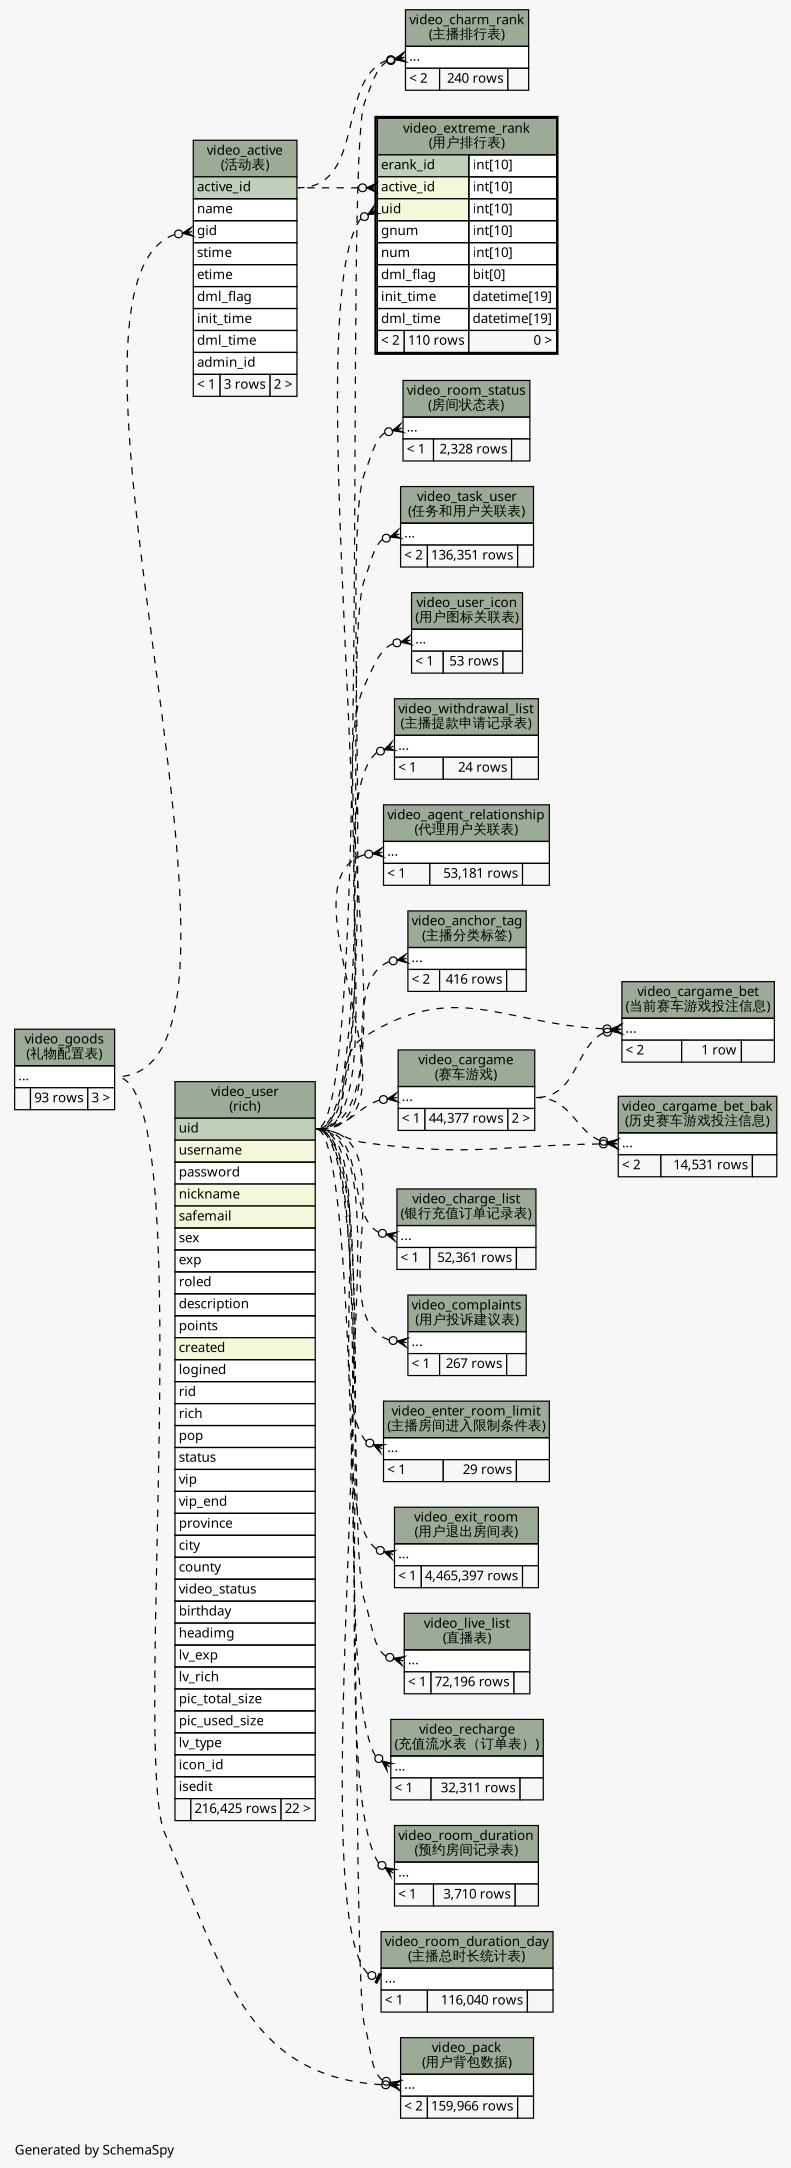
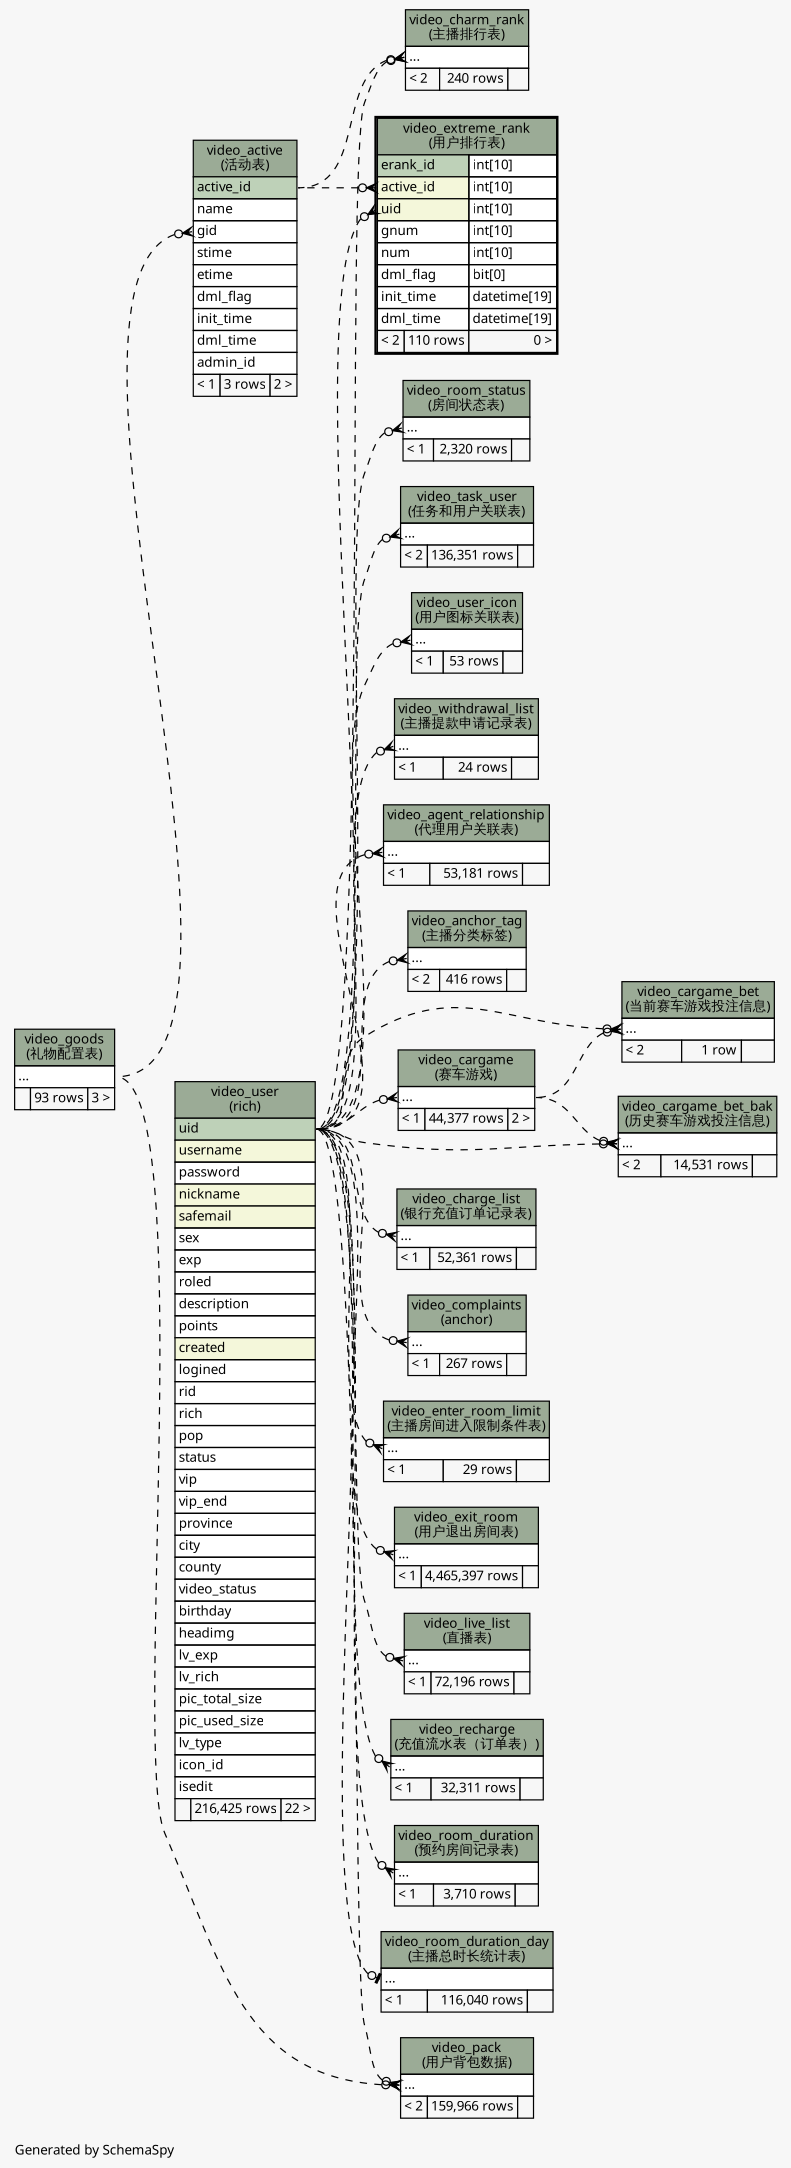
  digraph {
    bgcolor="#f7f7f7"
    fontname="Microsoft YaHei"
    fontsize=11
    label="\nGenerated by SchemaSpy"
    labeljust=l
    nodesep=0.18
    rankdir=RL
    ranksep=0.46
    node [fontname="Microsoft YaHei" fontsize=11 shape=plaintext]
    edge [arrowhead=none arrowsize=0.8 arrowtail=crowodot dir=back headport="uid:e" style=dashed tailport="elipses:w"]
    n1 [label=<     <TABLE BORDER="0" CELLBORDER="1" CELLSPACING="0" BGCOLOR="#ffffff">       <TR><TD COLSPAN="3" BGCOLOR="#9bab96" ALIGN="CENTER">video_active<br/>(活动表)</TD></TR>       <TR><TD PORT="active_id" COLSPAN="3" BGCOLOR="#bed1b8" ALIGN="LEFT">active_id</TD></TR>       <TR><TD PORT="name" COLSPAN="3" ALIGN="LEFT">name</TD></TR>       <TR><TD PORT="gid" COLSPAN="3" ALIGN="LEFT">gid</TD></TR>       <TR><TD PORT="stime" COLSPAN="3" ALIGN="LEFT">stime</TD></TR>       <TR><TD PORT="etime" COLSPAN="3" ALIGN="LEFT">etime</TD></TR>       <TR><TD PORT="dml_flag" COLSPAN="3" ALIGN="LEFT">dml_flag</TD></TR>       <TR><TD PORT="init_time" COLSPAN="3" ALIGN="LEFT">init_time</TD></TR>       <TR><TD PORT="dml_time" COLSPAN="3" ALIGN="LEFT">dml_time</TD></TR>       <TR><TD PORT="admin_id" COLSPAN="3" ALIGN="LEFT">admin_id</TD></TR>       <TR><TD ALIGN="LEFT" BGCOLOR="#f7f7f7">&lt; 1</TD><TD ALIGN="RIGHT" BGCOLOR="#f7f7f7">3 rows</TD><TD ALIGN="RIGHT" BGCOLOR="#f7f7f7">2 &gt;</TD></TR>     </TABLE>>]
    n2 [label=<     <TABLE BORDER="0" CELLBORDER="1" CELLSPACING="0" BGCOLOR="#ffffff">       <TR><TD COLSPAN="3" BGCOLOR="#9bab96" ALIGN="CENTER">video_goods<br/>(礼物配置表)</TD></TR>       <TR><TD PORT="elipses" COLSPAN="3" ALIGN="LEFT">...</TD></TR>       <TR><TD ALIGN="LEFT" BGCOLOR="#f7f7f7">  </TD><TD ALIGN="RIGHT" BGCOLOR="#f7f7f7">93 rows</TD><TD ALIGN="RIGHT" BGCOLOR="#f7f7f7">3 &gt;</TD></TR>     </TABLE>>]
    n3 [label=<     <TABLE BORDER="0" CELLBORDER="1" CELLSPACING="0" BGCOLOR="#ffffff">       <TR><TD COLSPAN="3" BGCOLOR="#9bab96" ALIGN="CENTER">video_agent_relationship<br/>(代理用户关联表)</TD></TR>       <TR><TD PORT="elipses" COLSPAN="3" ALIGN="LEFT">...</TD></TR>       <TR><TD ALIGN="LEFT" BGCOLOR="#f7f7f7">&lt; 1</TD><TD ALIGN="RIGHT" BGCOLOR="#f7f7f7">53,181 rows</TD><TD ALIGN="RIGHT" BGCOLOR="#f7f7f7">  </TD></TR>     </TABLE>>]
    n4 [label=<     <TABLE BORDER="0" CELLBORDER="1" CELLSPACING="0" BGCOLOR="#ffffff">       <TR><TD COLSPAN="3" BGCOLOR="#9bab96" ALIGN="CENTER">video_user<br/>(rich)</TD></TR>       <TR><TD PORT="uid" COLSPAN="3" BGCOLOR="#bed1b8" ALIGN="LEFT">uid</TD></TR>       <TR><TD PORT="username" COLSPAN="3" BGCOLOR="#f4f7da" ALIGN="LEFT">username</TD></TR>       <TR><TD PORT="password" COLSPAN="3" ALIGN="LEFT">password</TD></TR>       <TR><TD PORT="nickname" COLSPAN="3" BGCOLOR="#f4f7da" ALIGN="LEFT">nickname</TD></TR>       <TR><TD PORT="safemail" COLSPAN="3" BGCOLOR="#f4f7da" ALIGN="LEFT">safemail</TD></TR>       <TR><TD PORT="sex" COLSPAN="3" ALIGN="LEFT">sex</TD></TR>       <TR><TD PORT="exp" COLSPAN="3" ALIGN="LEFT">exp</TD></TR>       <TR><TD PORT="roled" COLSPAN="3" ALIGN="LEFT">roled</TD></TR>       <TR><TD PORT="description" COLSPAN="3" ALIGN="LEFT">description</TD></TR>       <TR><TD PORT="points" COLSPAN="3" ALIGN="LEFT">points</TD></TR>       <TR><TD PORT="created" COLSPAN="3" BGCOLOR="#f4f7da" ALIGN="LEFT">created</TD></TR>       <TR><TD PORT="logined" COLSPAN="3" ALIGN="LEFT">logined</TD></TR>       <TR><TD PORT="rid" COLSPAN="3" ALIGN="LEFT">rid</TD></TR>       <TR><TD PORT="rich" COLSPAN="3" ALIGN="LEFT">rich</TD></TR>       <TR><TD PORT="pop" COLSPAN="3" ALIGN="LEFT">pop</TD></TR>       <TR><TD PORT="status" COLSPAN="3" ALIGN="LEFT">status</TD></TR>       <TR><TD PORT="vip" COLSPAN="3" ALIGN="LEFT">vip</TD></TR>       <TR><TD PORT="vip_end" COLSPAN="3" ALIGN="LEFT">vip_end</TD></TR>       <TR><TD PORT="province" COLSPAN="3" ALIGN="LEFT">province</TD></TR>       <TR><TD PORT="city" COLSPAN="3" ALIGN="LEFT">city</TD></TR>       <TR><TD PORT="county" COLSPAN="3" ALIGN="LEFT">county</TD></TR>       <TR><TD PORT="video_status" COLSPAN="3" ALIGN="LEFT">video_status</TD></TR>       <TR><TD PORT="birthday" COLSPAN="3" ALIGN="LEFT">birthday</TD></TR>       <TR><TD PORT="headimg" COLSPAN="3" ALIGN="LEFT">headimg</TD></TR>       <TR><TD PORT="lv_exp" COLSPAN="3" ALIGN="LEFT">lv_exp</TD></TR>       <TR><TD PORT="lv_rich" COLSPAN="3" ALIGN="LEFT">lv_rich</TD></TR>       <TR><TD PORT="pic_total_size" COLSPAN="3" ALIGN="LEFT">pic_total_size</TD></TR>       <TR><TD PORT="pic_used_size" COLSPAN="3" ALIGN="LEFT">pic_used_size</TD></TR>       <TR><TD PORT="lv_type" COLSPAN="3" ALIGN="LEFT">lv_type</TD></TR>       <TR><TD PORT="icon_id" COLSPAN="3" ALIGN="LEFT">icon_id</TD></TR>       <TR><TD PORT="isedit" COLSPAN="3" ALIGN="LEFT">isedit</TD></TR>       <TR><TD ALIGN="LEFT" BGCOLOR="#f7f7f7">  </TD><TD ALIGN="RIGHT" BGCOLOR="#f7f7f7">216,425 rows</TD><TD ALIGN="RIGHT" BGCOLOR="#f7f7f7">22 &gt;</TD></TR>     </TABLE>>]
    n5 [label=<     <TABLE BORDER="0" CELLBORDER="1" CELLSPACING="0" BGCOLOR="#ffffff">       <TR><TD COLSPAN="3" BGCOLOR="#9bab96" ALIGN="CENTER">video_anchor_tag<br/>(主播分类标签)</TD></TR>       <TR><TD PORT="elipses" COLSPAN="3" ALIGN="LEFT">...</TD></TR>       <TR><TD ALIGN="LEFT" BGCOLOR="#f7f7f7">&lt; 2</TD><TD ALIGN="RIGHT" BGCOLOR="#f7f7f7">416 rows</TD><TD ALIGN="RIGHT" BGCOLOR="#f7f7f7">  </TD></TR>     </TABLE>>]
    n6 [label=<     <TABLE BORDER="0" CELLBORDER="1" CELLSPACING="0" BGCOLOR="#ffffff">       <TR><TD COLSPAN="3" BGCOLOR="#9bab96" ALIGN="CENTER">video_cargame<br/>(赛车游戏)</TD></TR>       <TR><TD PORT="elipses" COLSPAN="3" ALIGN="LEFT">...</TD></TR>       <TR><TD ALIGN="LEFT" BGCOLOR="#f7f7f7">&lt; 1</TD><TD ALIGN="RIGHT" BGCOLOR="#f7f7f7">44,377 rows</TD><TD ALIGN="RIGHT" BGCOLOR="#f7f7f7">2 &gt;</TD></TR>     </TABLE>>]
    n7 [label=<     <TABLE BORDER="0" CELLBORDER="1" CELLSPACING="0" BGCOLOR="#ffffff">       <TR><TD COLSPAN="3" BGCOLOR="#9bab96" ALIGN="CENTER">video_cargame_bet<br/>(当前赛车游戏投注信息)</TD></TR>       <TR><TD PORT="elipses" COLSPAN="3" ALIGN="LEFT">...</TD></TR>       <TR><TD ALIGN="LEFT" BGCOLOR="#f7f7f7">&lt; 2</TD><TD ALIGN="RIGHT" BGCOLOR="#f7f7f7">1 row</TD><TD ALIGN="RIGHT" BGCOLOR="#f7f7f7">  </TD></TR>     </TABLE>>]
    n8 [label=<     <TABLE BORDER="0" CELLBORDER="1" CELLSPACING="0" BGCOLOR="#ffffff">       <TR><TD COLSPAN="3" BGCOLOR="#9bab96" ALIGN="CENTER">video_cargame_bet_bak<br/>(历史赛车游戏投注信息)</TD></TR>       <TR><TD PORT="elipses" COLSPAN="3" ALIGN="LEFT">...</TD></TR>       <TR><TD ALIGN="LEFT" BGCOLOR="#f7f7f7">&lt; 2</TD><TD ALIGN="RIGHT" BGCOLOR="#f7f7f7">14,531 rows</TD><TD ALIGN="RIGHT" BGCOLOR="#f7f7f7">  </TD></TR>     </TABLE>>]
    n9 [label=<     <TABLE BORDER="0" CELLBORDER="1" CELLSPACING="0" BGCOLOR="#ffffff">       <TR><TD COLSPAN="3" BGCOLOR="#9bab96" ALIGN="CENTER">video_charge_list<br/>(银行充值订单记录表)</TD></TR>       <TR><TD PORT="elipses" COLSPAN="3" ALIGN="LEFT">...</TD></TR>       <TR><TD ALIGN="LEFT" BGCOLOR="#f7f7f7">&lt; 1</TD><TD ALIGN="RIGHT" BGCOLOR="#f7f7f7">52,361 rows</TD><TD ALIGN="RIGHT" BGCOLOR="#f7f7f7">  </TD></TR>     </TABLE>>]
    n10 [label=<     <TABLE BORDER="0" CELLBORDER="1" CELLSPACING="0" BGCOLOR="#ffffff">       <TR><TD COLSPAN="3" BGCOLOR="#9bab96" ALIGN="CENTER">video_charm_rank<br/>(主播排行表)</TD></TR>       <TR><TD PORT="elipses" COLSPAN="3" ALIGN="LEFT">...</TD></TR>       <TR><TD ALIGN="LEFT" BGCOLOR="#f7f7f7">&lt; 2</TD><TD ALIGN="RIGHT" BGCOLOR="#f7f7f7">240 rows</TD><TD ALIGN="RIGHT" BGCOLOR="#f7f7f7">  </TD></TR>     </TABLE>>]
-   n11 [label=<     <TABLE BORDER="0" CELLBORDER="1" CELLSPACING="0" BGCOLOR="#ffffff">       <TR><TD COLSPAN="3" BGCOLOR="#9bab96" ALIGN="CENTER">video_complaints<br/>(用户投诉建议表)</TD></TR>       <TR><TD PORT="elipses" COLSPAN="3" ALIGN="LEFT">...</TD></TR>       <TR><TD ALIGN="LEFT" BGCOLOR="#f7f7f7">&lt; 1</TD><TD ALIGN="RIGHT" BGCOLOR="#f7f7f7">267 rows</TD><TD ALIGN="RIGHT" BGCOLOR="#f7f7f7">  </TD></TR>     </TABLE>>]
+   n11 [label=<     <TABLE BORDER="0" CELLBORDER="1" CELLSPACING="0" BGCOLOR="#ffffff">       <TR><TD COLSPAN="3" BGCOLOR="#9bab96" ALIGN="CENTER">video_complaints<br/>(anchor)</TD></TR>       <TR><TD PORT="elipses" COLSPAN="3" ALIGN="LEFT">...</TD></TR>       <TR><TD ALIGN="LEFT" BGCOLOR="#f7f7f7">&lt; 1</TD><TD ALIGN="RIGHT" BGCOLOR="#f7f7f7">267 rows</TD><TD ALIGN="RIGHT" BGCOLOR="#f7f7f7">  </TD></TR>     </TABLE>>]
    n12 [label=<     <TABLE BORDER="0" CELLBORDER="1" CELLSPACING="0" BGCOLOR="#ffffff">       <TR><TD COLSPAN="3" BGCOLOR="#9bab96" ALIGN="CENTER">video_enter_room_limit<br/>(主播房间进入限制条件表)</TD></TR>       <TR><TD PORT="elipses" COLSPAN="3" ALIGN="LEFT">...</TD></TR>       <TR><TD ALIGN="LEFT" BGCOLOR="#f7f7f7">&lt; 1</TD><TD ALIGN="RIGHT" BGCOLOR="#f7f7f7">29 rows</TD><TD ALIGN="RIGHT" BGCOLOR="#f7f7f7">  </TD></TR>     </TABLE>>]
    n13 [label=<     <TABLE BORDER="0" CELLBORDER="1" CELLSPACING="0" BGCOLOR="#ffffff">       <TR><TD COLSPAN="3" BGCOLOR="#9bab96" ALIGN="CENTER">video_exit_room<br/>(用户退出房间表)</TD></TR>       <TR><TD PORT="elipses" COLSPAN="3" ALIGN="LEFT">...</TD></TR>       <TR><TD ALIGN="LEFT" BGCOLOR="#f7f7f7">&lt; 1</TD><TD ALIGN="RIGHT" BGCOLOR="#f7f7f7">4,465,397 rows</TD><TD ALIGN="RIGHT" BGCOLOR="#f7f7f7">  </TD></TR>     </TABLE>>]
    n14 [label=<     <TABLE BORDER="2" CELLBORDER="1" CELLSPACING="0" BGCOLOR="#ffffff">       <TR><TD COLSPAN="3" BGCOLOR="#9bab96" ALIGN="CENTER">video_extreme_rank<br/>(用户排行表)</TD></TR>       <TR><TD PORT="erank_id" COLSPAN="2" BGCOLOR="#bed1b8" ALIGN="LEFT">erank_id</TD><TD PORT="erank_id.type" ALIGN="LEFT">int[10]</TD></TR>       <TR><TD PORT="active_id" COLSPAN="2" BGCOLOR="#f4f7da" ALIGN="LEFT">active_id</TD><TD PORT="active_id.type" ALIGN="LEFT">int[10]</TD></TR>       <TR><TD PORT="uid" COLSPAN="2" BGCOLOR="#f4f7da" ALIGN="LEFT">uid</TD><TD PORT="uid.type" ALIGN="LEFT">int[10]</TD></TR>       <TR><TD PORT="gnum" COLSPAN="2" ALIGN="LEFT">gnum</TD><TD PORT="gnum.type" ALIGN="LEFT">int[10]</TD></TR>       <TR><TD PORT="num" COLSPAN="2" ALIGN="LEFT">num</TD><TD PORT="num.type" ALIGN="LEFT">int[10]</TD></TR>       <TR><TD PORT="dml_flag" COLSPAN="2" ALIGN="LEFT">dml_flag</TD><TD PORT="dml_flag.type" ALIGN="LEFT">bit[0]</TD></TR>       <TR><TD PORT="init_time" COLSPAN="2" ALIGN="LEFT">init_time</TD><TD PORT="init_time.type" ALIGN="LEFT">datetime[19]</TD></TR>       <TR><TD PORT="dml_time" COLSPAN="2" ALIGN="LEFT">dml_time</TD><TD PORT="dml_time.type" ALIGN="LEFT">datetime[19]</TD></TR>       <TR><TD ALIGN="LEFT" BGCOLOR="#f7f7f7">&lt; 2</TD><TD ALIGN="RIGHT" BGCOLOR="#f7f7f7">110 rows</TD><TD ALIGN="RIGHT" BGCOLOR="#f7f7f7">0 &gt;</TD></TR>     </TABLE>>]
    n15 [label=<     <TABLE BORDER="0" CELLBORDER="1" CELLSPACING="0" BGCOLOR="#ffffff">       <TR><TD COLSPAN="3" BGCOLOR="#9bab96" ALIGN="CENTER">video_live_list<br/>(直播表)</TD></TR>       <TR><TD PORT="elipses" COLSPAN="3" ALIGN="LEFT">...</TD></TR>       <TR><TD ALIGN="LEFT" BGCOLOR="#f7f7f7">&lt; 1</TD><TD ALIGN="RIGHT" BGCOLOR="#f7f7f7">72,196 rows</TD><TD ALIGN="RIGHT" BGCOLOR="#f7f7f7">  </TD></TR>     </TABLE>>]
    n16 [label=<     <TABLE BORDER="0" CELLBORDER="1" CELLSPACING="0" BGCOLOR="#ffffff">       <TR><TD COLSPAN="3" BGCOLOR="#9bab96" ALIGN="CENTER">video_pack<br/>(用户背包数据)</TD></TR>       <TR><TD PORT="elipses" COLSPAN="3" ALIGN="LEFT">...</TD></TR>       <TR><TD ALIGN="LEFT" BGCOLOR="#f7f7f7">&lt; 2</TD><TD ALIGN="RIGHT" BGCOLOR="#f7f7f7">159,966 rows</TD><TD ALIGN="RIGHT" BGCOLOR="#f7f7f7">  </TD></TR>     </TABLE>>]
    n17 [label=<     <TABLE BORDER="0" CELLBORDER="1" CELLSPACING="0" BGCOLOR="#ffffff">       <TR><TD COLSPAN="3" BGCOLOR="#9bab96" ALIGN="CENTER">video_recharge<br/>(充值流水表（订单表）)</TD></TR>       <TR><TD PORT="elipses" COLSPAN="3" ALIGN="LEFT">...</TD></TR>       <TR><TD ALIGN="LEFT" BGCOLOR="#f7f7f7">&lt; 1</TD><TD ALIGN="RIGHT" BGCOLOR="#f7f7f7">32,311 rows</TD><TD ALIGN="RIGHT" BGCOLOR="#f7f7f7">  </TD></TR>     </TABLE>>]
    n18 [label=<     <TABLE BORDER="0" CELLBORDER="1" CELLSPACING="0" BGCOLOR="#ffffff">       <TR><TD COLSPAN="3" BGCOLOR="#9bab96" ALIGN="CENTER">video_room_duration<br/>(预约房间记录表)</TD></TR>       <TR><TD PORT="elipses" COLSPAN="3" ALIGN="LEFT">...</TD></TR>       <TR><TD ALIGN="LEFT" BGCOLOR="#f7f7f7">&lt; 1</TD><TD ALIGN="RIGHT" BGCOLOR="#f7f7f7">3,710 rows</TD><TD ALIGN="RIGHT" BGCOLOR="#f7f7f7">  </TD></TR>     </TABLE>>]
    n19 [label=<     <TABLE BORDER="0" CELLBORDER="1" CELLSPACING="0" BGCOLOR="#ffffff">       <TR><TD COLSPAN="3" BGCOLOR="#9bab96" ALIGN="CENTER">video_room_duration_day<br/>(主播总时长统计表)</TD></TR>       <TR><TD PORT="elipses" COLSPAN="3" ALIGN="LEFT">...</TD></TR>       <TR><TD ALIGN="LEFT" BGCOLOR="#f7f7f7">&lt; 1</TD><TD ALIGN="RIGHT" BGCOLOR="#f7f7f7">116,040 rows</TD><TD ALIGN="RIGHT" BGCOLOR="#f7f7f7">  </TD></TR>     </TABLE>>]
-   n20 [label=<     <TABLE BORDER="0" CELLBORDER="1" CELLSPACING="0" BGCOLOR="#ffffff">       <TR><TD COLSPAN="3" BGCOLOR="#9bab96" ALIGN="CENTER">video_room_status<br/>(房间状态表)</TD></TR>       <TR><TD PORT="elipses" COLSPAN="3" ALIGN="LEFT">...</TD></TR>       <TR><TD ALIGN="LEFT" BGCOLOR="#f7f7f7">&lt; 1</TD><TD ALIGN="RIGHT" BGCOLOR="#f7f7f7">2,328 rows</TD><TD ALIGN="RIGHT" BGCOLOR="#f7f7f7">  </TD></TR>     </TABLE>>]
+   n20 [label=<     <TABLE BORDER="0" CELLBORDER="1" CELLSPACING="0" BGCOLOR="#ffffff">       <TR><TD COLSPAN="3" BGCOLOR="#9bab96" ALIGN="CENTER">video_room_status<br/>(房间状态表)</TD></TR>       <TR><TD PORT="elipses" COLSPAN="3" ALIGN="LEFT">...</TD></TR>       <TR><TD ALIGN="LEFT" BGCOLOR="#f7f7f7">&lt; 1</TD><TD ALIGN="RIGHT" BGCOLOR="#f7f7f7">2,320 rows</TD><TD ALIGN="RIGHT" BGCOLOR="#f7f7f7">  </TD></TR>     </TABLE>>]
    n21 [label=<     <TABLE BORDER="0" CELLBORDER="1" CELLSPACING="0" BGCOLOR="#ffffff">       <TR><TD COLSPAN="3" BGCOLOR="#9bab96" ALIGN="CENTER">video_task_user<br/>(任务和用户关联表)</TD></TR>       <TR><TD PORT="elipses" COLSPAN="3" ALIGN="LEFT">...</TD></TR>       <TR><TD ALIGN="LEFT" BGCOLOR="#f7f7f7">&lt; 2</TD><TD ALIGN="RIGHT" BGCOLOR="#f7f7f7">136,351 rows</TD><TD ALIGN="RIGHT" BGCOLOR="#f7f7f7">  </TD></TR>     </TABLE>>]
    n22 [label=<     <TABLE BORDER="0" CELLBORDER="1" CELLSPACING="0" BGCOLOR="#ffffff">       <TR><TD COLSPAN="3" BGCOLOR="#9bab96" ALIGN="CENTER">video_user_icon<br/>(用户图标关联表)</TD></TR>       <TR><TD PORT="elipses" COLSPAN="3" ALIGN="LEFT">...</TD></TR>       <TR><TD ALIGN="LEFT" BGCOLOR="#f7f7f7">&lt; 1</TD><TD ALIGN="RIGHT" BGCOLOR="#f7f7f7">53 rows</TD><TD ALIGN="RIGHT" BGCOLOR="#f7f7f7">  </TD></TR>     </TABLE>>]
    n23 [label=<     <TABLE BORDER="0" CELLBORDER="1" CELLSPACING="0" BGCOLOR="#ffffff">       <TR><TD COLSPAN="3" BGCOLOR="#9bab96" ALIGN="CENTER">video_withdrawal_list<br/>(主播提款申请记录表)</TD></TR>       <TR><TD PORT="elipses" COLSPAN="3" ALIGN="LEFT">...</TD></TR>       <TR><TD ALIGN="LEFT" BGCOLOR="#f7f7f7">&lt; 1</TD><TD ALIGN="RIGHT" BGCOLOR="#f7f7f7">24 rows</TD><TD ALIGN="RIGHT" BGCOLOR="#f7f7f7">  </TD></TR>     </TABLE>>]
    n1 -> n2 [headport="elipses:e" tailport="gid:w"]
    n3 -> n4
    n5 -> n4
    n6 -> n4
    n7 -> n4
    n7 -> n6 [headport="elipses:e"]
    n8 -> n4
    n8 -> n6 [headport="elipses:e"]
    n9 -> n4
    n10 -> n1 [headport="active_id:e"]
    n10 -> n4
    n11 -> n4
    n12 -> n4
    n13 -> n4
    n14 -> n1 [headport="active_id:e" tailport="active_id:w"]
    n14 -> n4 [tailport="uid:w"]
    n15 -> n4
    n16 -> n2 [headport="elipses:e"]
    n16 -> n4
    n17 -> n4
    n18 -> n4
    n19 -> n4 [arrowtail=teeodot]
    n20 -> n4
    n21 -> n4
    n22 -> n4
    n23 -> n4
  }
